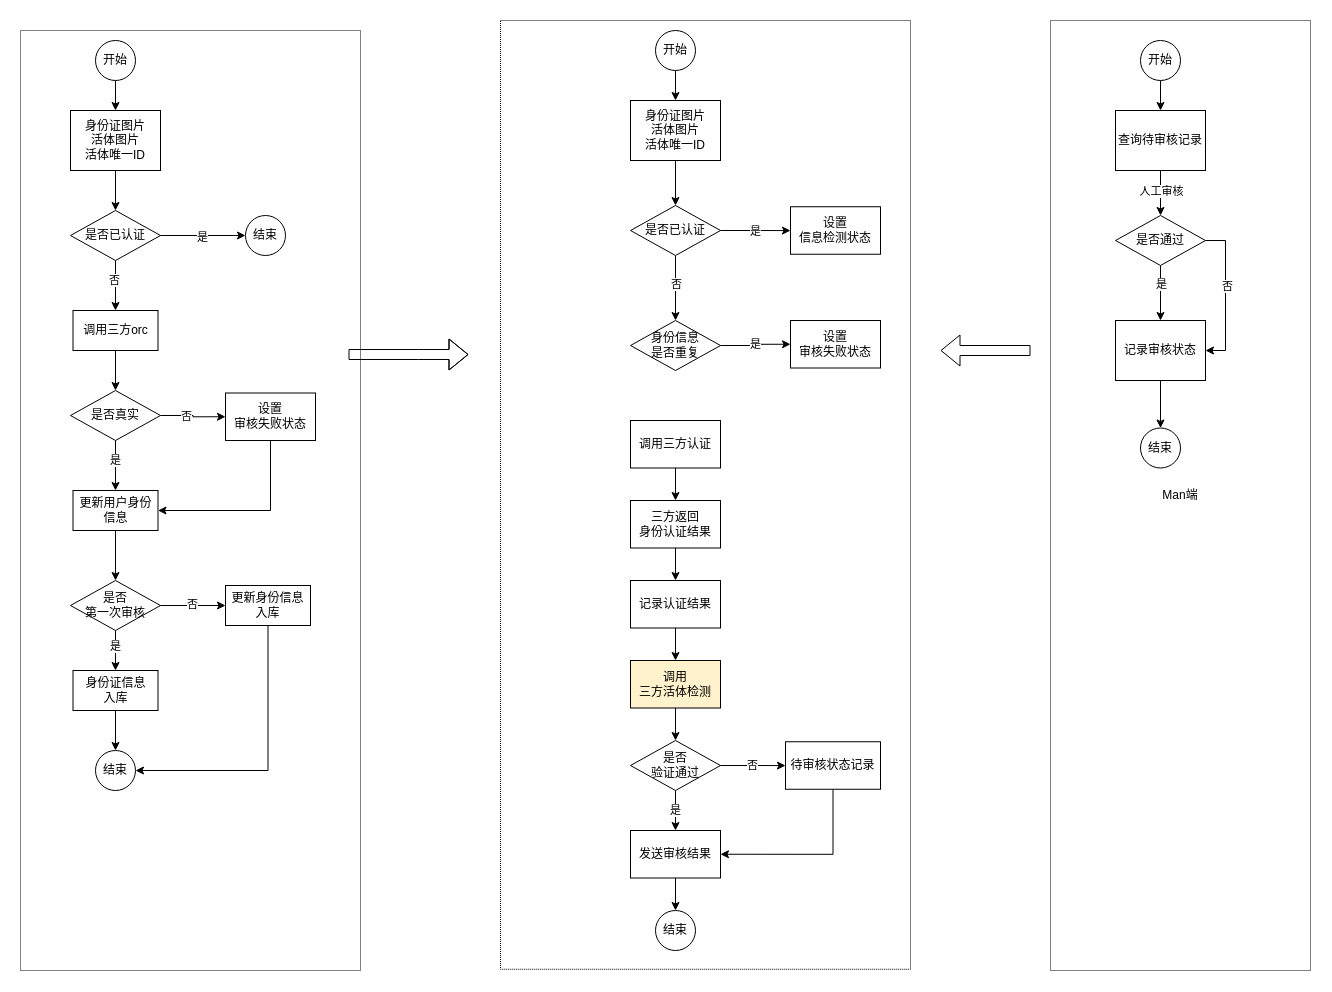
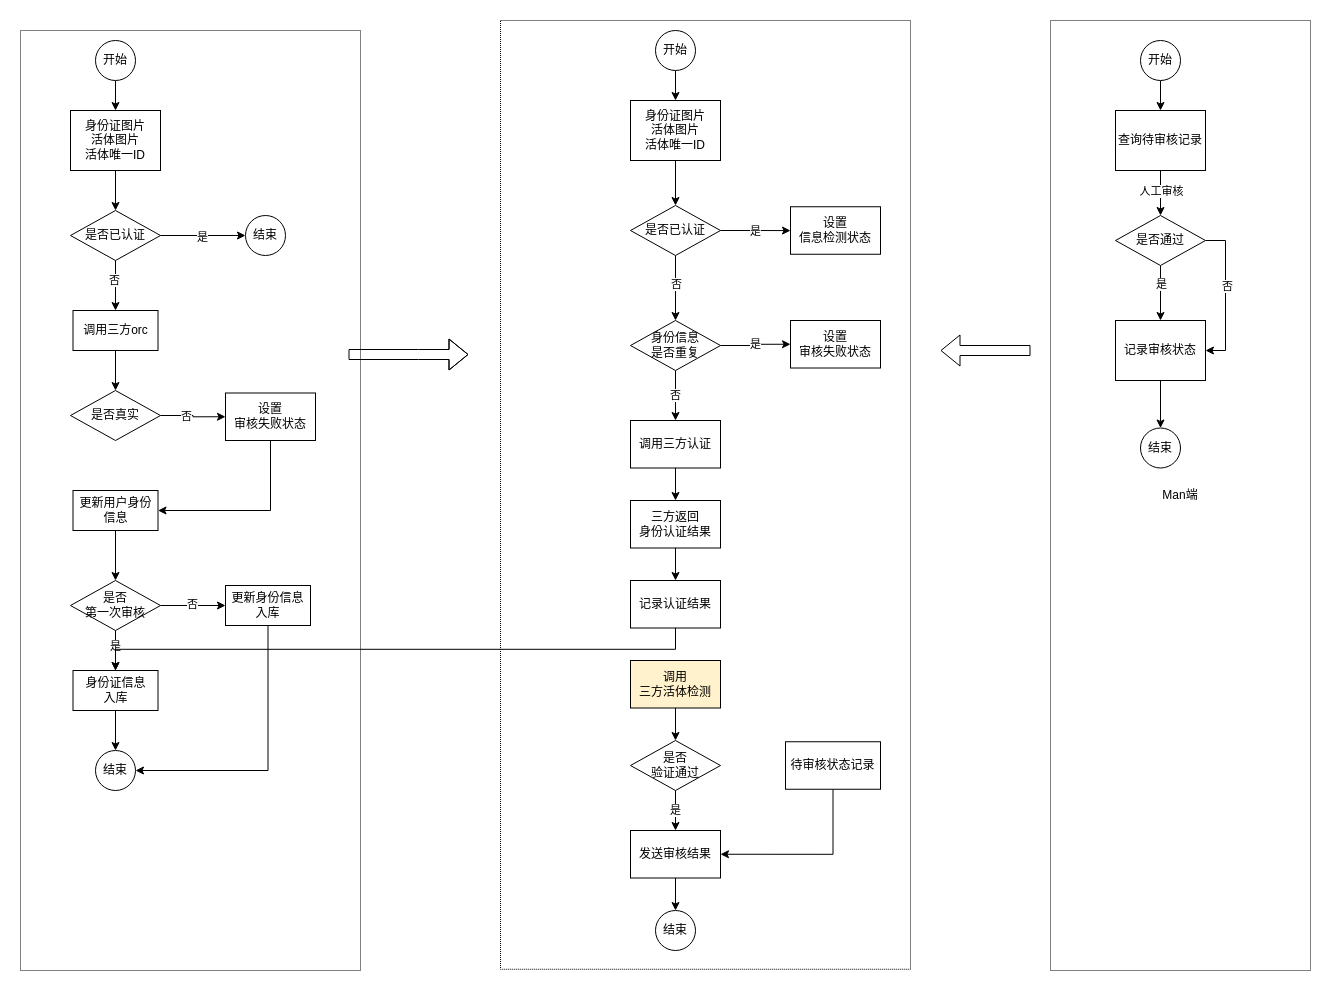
  <mxCell id="0" />
  <mxCell id="1" parent="0" />
  <mxCell id="2" value="" style="rounded=0;whiteSpace=wrap;html=1;dashed=1;dashPattern=1 1;fontSize=15;" vertex="1" parent="1"><mxGeometry x="20" y="30" width="340" height="940" as="geometry" /></mxCell>
  <mxCell id="3" value="Man端" style="rounded=0;whiteSpace=wrap;html=1;dashed=1;dashPattern=1 1;" vertex="1" parent="1"><mxGeometry x="1050" y="20" width="260" height="950" as="geometry" /></mxCell>
  <mxCell id="4" value="" style="rounded=0;whiteSpace=wrap;html=1;dashed=1;dashPattern=1 1;" vertex="1" parent="1"><mxGeometry x="500" y="20" width="410" height="948.75" as="geometry" /></mxCell>
  <mxCell id="5" style="edgeStyle=orthogonalEdgeStyle;rounded=0;orthogonalLoop=1;jettySize=auto;html=1;exitX=0.5;exitY=1;exitDx=0;exitDy=0;entryX=0.5;entryY=0;entryDx=0;entryDy=0;" edge="1" parent="1" source="6" target="8"><mxGeometry relative="1" as="geometry" /></mxCell>
  <mxCell id="6" value="开始" style="ellipse;whiteSpace=wrap;html=1;aspect=fixed;" vertex="1" parent="1"><mxGeometry x="95" y="40" width="40" height="40" as="geometry" /></mxCell>
  <mxCell id="7" style="edgeStyle=orthogonalEdgeStyle;rounded=0;orthogonalLoop=1;jettySize=auto;html=1;exitX=0.5;exitY=1;exitDx=0;exitDy=0;entryX=0.5;entryY=0;entryDx=0;entryDy=0;" edge="1" parent="1" source="8" target="13"><mxGeometry relative="1" as="geometry" /></mxCell>
  <mxCell id="8" value="身份证图片&lt;br&gt;活体图片&lt;br&gt;活体唯一ID" style="rounded=0;whiteSpace=wrap;html=1;" vertex="1" parent="1"><mxGeometry x="70" y="110" width="90" height="60" as="geometry" /></mxCell>
  <mxCell id="9" style="rounded=0;orthogonalLoop=1;jettySize=auto;html=1;exitX=0.5;exitY=1;exitDx=0;exitDy=0;entryX=0.5;entryY=0;entryDx=0;entryDy=0;" edge="1" parent="1" source="13" target="16"><mxGeometry relative="1" as="geometry" /></mxCell>
  <mxCell id="10" value="否" style="edgeLabel;html=1;align=center;verticalAlign=middle;resizable=0;points=[];" vertex="1" connectable="0" parent="9"><mxGeometry x="-0.236" y="-2" relative="1" as="geometry"><mxPoint as="offset" /></mxGeometry></mxCell>
  <mxCell id="11" style="edgeStyle=orthogonalEdgeStyle;rounded=0;orthogonalLoop=1;jettySize=auto;html=1;exitX=1;exitY=0.5;exitDx=0;exitDy=0;entryX=0;entryY=0.5;entryDx=0;entryDy=0;" edge="1" parent="1" source="13" target="14"><mxGeometry relative="1" as="geometry" /></mxCell>
  <mxCell id="12" value="是" style="edgeLabel;html=1;align=center;verticalAlign=middle;resizable=0;points=[];" vertex="1" connectable="0" parent="11"><mxGeometry x="-0.035" y="-1" relative="1" as="geometry"><mxPoint as="offset" /></mxGeometry></mxCell>
  <mxCell id="13" value="是否已认证" style="rhombus;whiteSpace=wrap;html=1;" vertex="1" parent="1"><mxGeometry x="70" y="210" width="90" height="50" as="geometry" /></mxCell>
  <mxCell id="14" value="结束" style="ellipse;whiteSpace=wrap;html=1;aspect=fixed;" vertex="1" parent="1"><mxGeometry x="245" y="215" width="40" height="40" as="geometry" /></mxCell>
  <mxCell id="15" style="rounded=0;orthogonalLoop=1;jettySize=auto;html=1;exitX=0.5;exitY=1;exitDx=0;exitDy=0;entryX=0.5;entryY=0;entryDx=0;entryDy=0;" edge="1" parent="1" source="16" target="21"><mxGeometry relative="1" as="geometry" /></mxCell>
  <mxCell id="16" value="调用三方orc" style="rounded=0;whiteSpace=wrap;html=1;" vertex="1" parent="1"><mxGeometry x="72.5" y="310" width="85" height="40" as="geometry" /></mxCell>
- <mxCell id="17" style="edgeStyle=orthogonalEdgeStyle;rounded=0;orthogonalLoop=1;jettySize=auto;html=1;exitX=0.5;exitY=1;exitDx=0;exitDy=0;" edge="1" parent="1" source="21" target="25"><mxGeometry relative="1" as="geometry" /></mxCell>
- <mxCell id="18" value="是" style="edgeLabel;html=1;align=center;verticalAlign=middle;resizable=0;points=[];" vertex="1" connectable="0" parent="17"><mxGeometry x="-0.25" y="-1" relative="1" as="geometry"><mxPoint as="offset" /></mxGeometry></mxCell>
  <mxCell id="19" style="edgeStyle=orthogonalEdgeStyle;rounded=0;orthogonalLoop=1;jettySize=auto;html=1;exitX=1;exitY=0.5;exitDx=0;exitDy=0;entryX=0;entryY=0.5;entryDx=0;entryDy=0;" edge="1" parent="1" source="21" target="23"><mxGeometry relative="1" as="geometry" /></mxCell>
  <mxCell id="20" value="否" style="edgeLabel;html=1;align=center;verticalAlign=middle;resizable=0;points=[];" vertex="1" connectable="0" parent="19"><mxGeometry x="-0.233" relative="1" as="geometry"><mxPoint as="offset" /></mxGeometry></mxCell>
  <mxCell id="21" value="是否真实" style="rhombus;whiteSpace=wrap;html=1;" vertex="1" parent="1"><mxGeometry x="70" y="390" width="90" height="50" as="geometry" /></mxCell>
  <mxCell id="22" style="edgeStyle=orthogonalEdgeStyle;rounded=0;orthogonalLoop=1;jettySize=auto;html=1;exitX=0.5;exitY=1;exitDx=0;exitDy=0;entryX=1;entryY=0.5;entryDx=0;entryDy=0;" edge="1" parent="1" source="23" target="25"><mxGeometry relative="1" as="geometry" /></mxCell>
  <mxCell id="23" value="设置&lt;br&gt;审核失败状态" style="rounded=0;whiteSpace=wrap;html=1;" vertex="1" parent="1"><mxGeometry x="225" y="392.5" width="90" height="47.5" as="geometry" /></mxCell>
  <mxCell id="24" style="edgeStyle=orthogonalEdgeStyle;rounded=0;orthogonalLoop=1;jettySize=auto;html=1;exitX=0.5;exitY=1;exitDx=0;exitDy=0;entryX=0.5;entryY=0;entryDx=0;entryDy=0;" edge="1" parent="1" source="25" target="30"><mxGeometry relative="1" as="geometry" /></mxCell>
  <mxCell id="25" value="更新用户身份信息" style="rounded=0;whiteSpace=wrap;html=1;" vertex="1" parent="1"><mxGeometry x="72.5" y="490" width="85" height="40" as="geometry" /></mxCell>
  <mxCell id="26" style="edgeStyle=orthogonalEdgeStyle;rounded=0;orthogonalLoop=1;jettySize=auto;html=1;exitX=0.5;exitY=1;exitDx=0;exitDy=0;entryX=0.5;entryY=0;entryDx=0;entryDy=0;" edge="1" parent="1" source="30" target="33"><mxGeometry relative="1" as="geometry" /></mxCell>
  <mxCell id="27" value="是" style="edgeLabel;html=1;align=center;verticalAlign=middle;resizable=0;points=[];" vertex="1" connectable="0" parent="26"><mxGeometry x="-0.25" y="-1" relative="1" as="geometry"><mxPoint as="offset" /></mxGeometry></mxCell>
  <mxCell id="28" style="edgeStyle=none;rounded=0;orthogonalLoop=1;jettySize=auto;html=1;entryX=0;entryY=0.5;entryDx=0;entryDy=0;" edge="1" parent="1" source="30" target="35"><mxGeometry relative="1" as="geometry"><mxPoint x="185" y="605" as="targetPoint" /></mxGeometry></mxCell>
  <mxCell id="29" value="否" style="edgeLabel;html=1;align=center;verticalAlign=middle;resizable=0;points=[];" vertex="1" connectable="0" parent="28"><mxGeometry x="-0.046" y="2" relative="1" as="geometry"><mxPoint as="offset" /></mxGeometry></mxCell>
  <mxCell id="30" value="是否&lt;br&gt;第一次审核" style="rhombus;whiteSpace=wrap;html=1;" vertex="1" parent="1"><mxGeometry x="70" y="580" width="90" height="50" as="geometry" /></mxCell>
  <mxCell id="31" value="结束" style="ellipse;whiteSpace=wrap;html=1;aspect=fixed;" vertex="1" parent="1"><mxGeometry x="95" y="750" width="40" height="40" as="geometry" /></mxCell>
  <mxCell id="32" style="edgeStyle=orthogonalEdgeStyle;rounded=0;orthogonalLoop=1;jettySize=auto;html=1;exitX=0.5;exitY=1;exitDx=0;exitDy=0;entryX=0.5;entryY=0;entryDx=0;entryDy=0;" edge="1" parent="1" source="33" target="31"><mxGeometry relative="1" as="geometry" /></mxCell>
  <mxCell id="33" value="身份证信息&lt;br&gt;入库" style="rounded=0;whiteSpace=wrap;html=1;" vertex="1" parent="1"><mxGeometry x="72.5" y="670" width="85" height="40" as="geometry" /></mxCell>
  <mxCell id="34" style="edgeStyle=orthogonalEdgeStyle;rounded=0;orthogonalLoop=1;jettySize=auto;html=1;exitX=0.5;exitY=1;exitDx=0;exitDy=0;entryX=1;entryY=0.5;entryDx=0;entryDy=0;" edge="1" parent="1" source="35" target="31"><mxGeometry relative="1" as="geometry" /></mxCell>
  <mxCell id="35" value="更新身份信息&lt;br&gt;入库" style="rounded=0;whiteSpace=wrap;html=1;" vertex="1" parent="1"><mxGeometry x="225" y="585" width="85" height="40" as="geometry" /></mxCell>
  <mxCell id="36" style="edgeStyle=orthogonalEdgeStyle;rounded=0;orthogonalLoop=1;jettySize=auto;html=1;exitX=0.5;exitY=1;exitDx=0;exitDy=0;" edge="1" parent="1" source="37" target="39"><mxGeometry relative="1" as="geometry" /></mxCell>
  <mxCell id="37" value="开始" style="ellipse;whiteSpace=wrap;html=1;aspect=fixed;" vertex="1" parent="1"><mxGeometry x="655" y="30" width="40" height="40" as="geometry" /></mxCell>
  <mxCell id="38" style="edgeStyle=orthogonalEdgeStyle;rounded=0;orthogonalLoop=1;jettySize=auto;html=1;exitX=0.5;exitY=1;exitDx=0;exitDy=0;entryX=0.5;entryY=0;entryDx=0;entryDy=0;" edge="1" parent="1" source="39" target="44"><mxGeometry relative="1" as="geometry" /></mxCell>
  <mxCell id="39" value="身份证图片&lt;br&gt;活体图片&lt;br&gt;活体唯一ID" style="rounded=0;whiteSpace=wrap;html=1;" vertex="1" parent="1"><mxGeometry x="630" y="100" width="90" height="60" as="geometry" /></mxCell>
  <mxCell id="40" style="edgeStyle=orthogonalEdgeStyle;rounded=0;orthogonalLoop=1;jettySize=auto;html=1;exitX=1;exitY=0.5;exitDx=0;exitDy=0;" edge="1" parent="1" source="44" target="45"><mxGeometry relative="1" as="geometry" /></mxCell>
  <mxCell id="41" value="是" style="edgeLabel;html=1;align=center;verticalAlign=middle;resizable=0;points=[];" vertex="1" connectable="0" parent="40"><mxGeometry x="-0.001" relative="1" as="geometry"><mxPoint as="offset" /></mxGeometry></mxCell>
  <mxCell id="42" style="edgeStyle=orthogonalEdgeStyle;rounded=0;orthogonalLoop=1;jettySize=auto;html=1;exitX=0.5;exitY=1;exitDx=0;exitDy=0;entryX=0.5;entryY=0;entryDx=0;entryDy=0;" edge="1" parent="1" source="44" target="48"><mxGeometry relative="1" as="geometry" /></mxCell>
  <mxCell id="43" value="否" style="edgeLabel;html=1;align=center;verticalAlign=middle;resizable=0;points=[];" vertex="1" connectable="0" parent="42"><mxGeometry x="-0.15" relative="1" as="geometry"><mxPoint as="offset" /></mxGeometry></mxCell>
  <mxCell id="44" value="是否已认证" style="rhombus;whiteSpace=wrap;html=1;" vertex="1" parent="1"><mxGeometry x="630" y="205" width="90" height="50" as="geometry" /></mxCell>
  <mxCell id="45" value="设置&lt;br&gt;信息检测状态" style="rounded=0;whiteSpace=wrap;html=1;" vertex="1" parent="1"><mxGeometry x="790" y="206.25" width="90" height="47.5" as="geometry" /></mxCell>
  <mxCell id="46" value="是" style="edgeStyle=orthogonalEdgeStyle;rounded=0;orthogonalLoop=1;jettySize=auto;html=1;entryX=0;entryY=0.5;entryDx=0;entryDy=0;" edge="1" parent="1" source="48" target="49"><mxGeometry relative="1" as="geometry" /></mxCell>
+ <mxCell id="47" value="否" style="edgeStyle=orthogonalEdgeStyle;rounded=0;orthogonalLoop=1;jettySize=auto;html=1;exitX=0.5;exitY=1;exitDx=0;exitDy=0;" edge="1" parent="1" source="48" target="51"><mxGeometry relative="1" as="geometry" /></mxCell>
  <mxCell id="48" value="身份信息&lt;br&gt;是否重复" style="rhombus;whiteSpace=wrap;html=1;" vertex="1" parent="1"><mxGeometry x="630" y="320" width="90" height="50" as="geometry" /></mxCell>
  <mxCell id="49" value="设置&lt;br&gt;审核失败状态" style="rounded=0;whiteSpace=wrap;html=1;" vertex="1" parent="1"><mxGeometry x="790" y="320" width="90" height="47.5" as="geometry" /></mxCell>
  <mxCell id="50" style="edgeStyle=orthogonalEdgeStyle;rounded=0;orthogonalLoop=1;jettySize=auto;html=1;exitX=0.5;exitY=1;exitDx=0;exitDy=0;entryX=0.5;entryY=0;entryDx=0;entryDy=0;" edge="1" parent="1" source="51" target="53"><mxGeometry relative="1" as="geometry" /></mxCell>
  <mxCell id="51" value="调用三方认证" style="rounded=0;whiteSpace=wrap;html=1;" vertex="1" parent="1"><mxGeometry x="630" y="420" width="90" height="47.5" as="geometry" /></mxCell>
  <mxCell id="52" style="edgeStyle=orthogonalEdgeStyle;rounded=0;orthogonalLoop=1;jettySize=auto;html=1;exitX=0.5;exitY=1;exitDx=0;exitDy=0;entryX=0.5;entryY=0;entryDx=0;entryDy=0;" edge="1" parent="1" source="53" target="55"><mxGeometry relative="1" as="geometry" /></mxCell>
  <mxCell id="53" value="三方返回&lt;br&gt;身份认证结果" style="rounded=0;whiteSpace=wrap;html=1;" vertex="1" parent="1"><mxGeometry x="630" y="500" width="90" height="47.5" as="geometry" /></mxCell>
- <mxCell id="54" style="edgeStyle=orthogonalEdgeStyle;rounded=0;orthogonalLoop=1;jettySize=auto;html=1;exitX=0.5;exitY=1;exitDx=0;exitDy=0;entryX=0.5;entryY=0;entryDx=0;entryDy=0;" edge="1" parent="1" source="55" target="57"><mxGeometry relative="1" as="geometry" /></mxCell>
+ <mxCell id="54" style="edgeStyle=orthogonalEdgeStyle;rounded=0;orthogonalLoop=1;jettySize=auto;html=1;exitX=0.5;exitY=1;exitDx=0;exitDy=0;" edge="1" parent="1" source="55" target="33"><mxGeometry relative="1" as="geometry" /></mxCell>
  <mxCell id="55" value="记录认证结果" style="rounded=0;whiteSpace=wrap;html=1;" vertex="1" parent="1"><mxGeometry x="630" y="580" width="90" height="47.5" as="geometry" /></mxCell>
  <mxCell id="56" style="edgeStyle=orthogonalEdgeStyle;rounded=0;orthogonalLoop=1;jettySize=auto;html=1;exitX=0.5;exitY=1;exitDx=0;exitDy=0;entryX=0.5;entryY=0;entryDx=0;entryDy=0;" edge="1" parent="1" source="57" target="61"><mxGeometry relative="1" as="geometry" /></mxCell>
  <mxCell id="57" value="调用&lt;br&gt;三方活体检测" style="rounded=0;whiteSpace=wrap;html=1;fillColor=#fff2cc;" vertex="1" parent="1"><mxGeometry x="630" y="660" width="90" height="47.5" as="geometry" /></mxCell>
  <mxCell id="58" value="是" style="edgeStyle=orthogonalEdgeStyle;rounded=0;orthogonalLoop=1;jettySize=auto;html=1;exitX=0.5;exitY=1;exitDx=0;exitDy=0;entryX=0.5;entryY=0;entryDx=0;entryDy=0;" edge="1" parent="1" source="61" target="63"><mxGeometry relative="1" as="geometry" /></mxCell>
- <mxCell id="59" value="" style="edgeStyle=orthogonalEdgeStyle;rounded=0;orthogonalLoop=1;jettySize=auto;html=1;" edge="1" parent="1" source="61" target="66"><mxGeometry relative="1" as="geometry" /></mxCell>
- <mxCell id="60" value="否" style="edgeLabel;html=1;align=center;verticalAlign=middle;resizable=0;points=[];" vertex="1" connectable="0" parent="59"><mxGeometry x="-0.048" y="1" relative="1" as="geometry"><mxPoint as="offset" /></mxGeometry></mxCell>
  <mxCell id="61" value="是否&lt;br&gt;验证通过" style="rhombus;whiteSpace=wrap;html=1;" vertex="1" parent="1"><mxGeometry x="630" y="740" width="90" height="50" as="geometry" /></mxCell>
  <mxCell id="62" style="edgeStyle=orthogonalEdgeStyle;rounded=0;orthogonalLoop=1;jettySize=auto;html=1;exitX=0.5;exitY=1;exitDx=0;exitDy=0;entryX=0.5;entryY=0;entryDx=0;entryDy=0;" edge="1" parent="1" source="63" target="64"><mxGeometry relative="1" as="geometry" /></mxCell>
  <mxCell id="63" value="发送审核结果" style="rounded=0;whiteSpace=wrap;html=1;" vertex="1" parent="1"><mxGeometry x="630" y="830" width="90" height="47.5" as="geometry" /></mxCell>
  <mxCell id="64" value="结束" style="ellipse;whiteSpace=wrap;html=1;aspect=fixed;" vertex="1" parent="1"><mxGeometry x="655" y="910" width="40" height="40" as="geometry" /></mxCell>
  <mxCell id="65" style="edgeStyle=orthogonalEdgeStyle;rounded=0;orthogonalLoop=1;jettySize=auto;html=1;exitX=0.5;exitY=1;exitDx=0;exitDy=0;entryX=1;entryY=0.5;entryDx=0;entryDy=0;" edge="1" parent="1" source="66" target="63"><mxGeometry relative="1" as="geometry" /></mxCell>
  <mxCell id="66" value="待审核状态记录" style="whiteSpace=wrap;html=1;" vertex="1" parent="1"><mxGeometry x="785" y="741.25" width="95" height="47.5" as="geometry" /></mxCell>
  <mxCell id="67" style="edgeStyle=orthogonalEdgeStyle;rounded=0;orthogonalLoop=1;jettySize=auto;html=1;exitX=0.5;exitY=1;exitDx=0;exitDy=0;entryX=0.5;entryY=0;entryDx=0;entryDy=0;" edge="1" parent="1" source="68" target="71"><mxGeometry relative="1" as="geometry" /></mxCell>
  <mxCell id="68" value="开始" style="ellipse;whiteSpace=wrap;html=1;aspect=fixed;" vertex="1" parent="1"><mxGeometry x="1140" y="40" width="40" height="40" as="geometry" /></mxCell>
  <mxCell id="69" style="edgeStyle=orthogonalEdgeStyle;rounded=0;orthogonalLoop=1;jettySize=auto;html=1;exitX=0.5;exitY=1;exitDx=0;exitDy=0;entryX=0.5;entryY=0;entryDx=0;entryDy=0;" edge="1" parent="1" source="71" target="76"><mxGeometry relative="1" as="geometry" /></mxCell>
  <mxCell id="70" value="人工审核" style="edgeLabel;html=1;align=center;verticalAlign=middle;resizable=0;points=[];" vertex="1" connectable="0" parent="69"><mxGeometry x="-0.111" relative="1" as="geometry"><mxPoint as="offset" /></mxGeometry></mxCell>
  <mxCell id="71" value="查询待审核记录" style="rounded=0;whiteSpace=wrap;html=1;" vertex="1" parent="1"><mxGeometry x="1115" y="110" width="90" height="60" as="geometry" /></mxCell>
  <mxCell id="72" style="edgeStyle=orthogonalEdgeStyle;rounded=0;orthogonalLoop=1;jettySize=auto;html=1;exitX=0.5;exitY=1;exitDx=0;exitDy=0;" edge="1" parent="1" source="76" target="78"><mxGeometry relative="1" as="geometry" /></mxCell>
  <mxCell id="73" value="是" style="edgeLabel;html=1;align=center;verticalAlign=middle;resizable=0;points=[];" vertex="1" connectable="0" parent="72"><mxGeometry x="-0.345" relative="1" as="geometry"><mxPoint as="offset" /></mxGeometry></mxCell>
  <mxCell id="74" style="edgeStyle=orthogonalEdgeStyle;rounded=0;orthogonalLoop=1;jettySize=auto;html=1;exitX=1;exitY=0.5;exitDx=0;exitDy=0;entryX=1;entryY=0.5;entryDx=0;entryDy=0;" edge="1" parent="1" source="76" target="78"><mxGeometry relative="1" as="geometry" /></mxCell>
  <mxCell id="75" value="否" style="edgeLabel;html=1;align=center;verticalAlign=middle;resizable=0;points=[];" vertex="1" connectable="0" parent="74"><mxGeometry x="-0.133" y="1" relative="1" as="geometry"><mxPoint as="offset" /></mxGeometry></mxCell>
  <mxCell id="76" value="是否通过" style="rhombus;whiteSpace=wrap;html=1;" vertex="1" parent="1"><mxGeometry x="1115" y="215" width="90" height="50" as="geometry" /></mxCell>
  <mxCell id="77" style="edgeStyle=orthogonalEdgeStyle;rounded=0;orthogonalLoop=1;jettySize=auto;html=1;exitX=0.5;exitY=1;exitDx=0;exitDy=0;entryX=0.5;entryY=0;entryDx=0;entryDy=0;" edge="1" parent="1" source="78" target="79"><mxGeometry relative="1" as="geometry" /></mxCell>
  <mxCell id="78" value="记录审核状态" style="rounded=0;whiteSpace=wrap;html=1;" vertex="1" parent="1"><mxGeometry x="1115" y="320" width="90" height="60" as="geometry" /></mxCell>
  <mxCell id="79" value="结束" style="ellipse;whiteSpace=wrap;html=1;aspect=fixed;" vertex="1" parent="1"><mxGeometry x="1140" y="427.5" width="40" height="40" as="geometry" /></mxCell>
  <mxCell id="80" value="" style="shape=flexArrow;endArrow=classic;html=1;rounded=0;" edge="1" parent="1"><mxGeometry width="50" height="50" relative="1" as="geometry"><mxPoint x="348" y="354" as="sourcePoint" /><mxPoint x="468" y="354" as="targetPoint" /><Array as="points"><mxPoint x="418" y="354" /></Array></mxGeometry></mxCell>
  <mxCell id="81" value="" style="shape=flexArrow;endArrow=classic;html=1;rounded=0;" edge="1" parent="1"><mxGeometry width="50" height="50" relative="1" as="geometry"><mxPoint x="1030" y="350" as="sourcePoint" /><mxPoint x="940" y="350" as="targetPoint" /></mxGeometry></mxCell>
